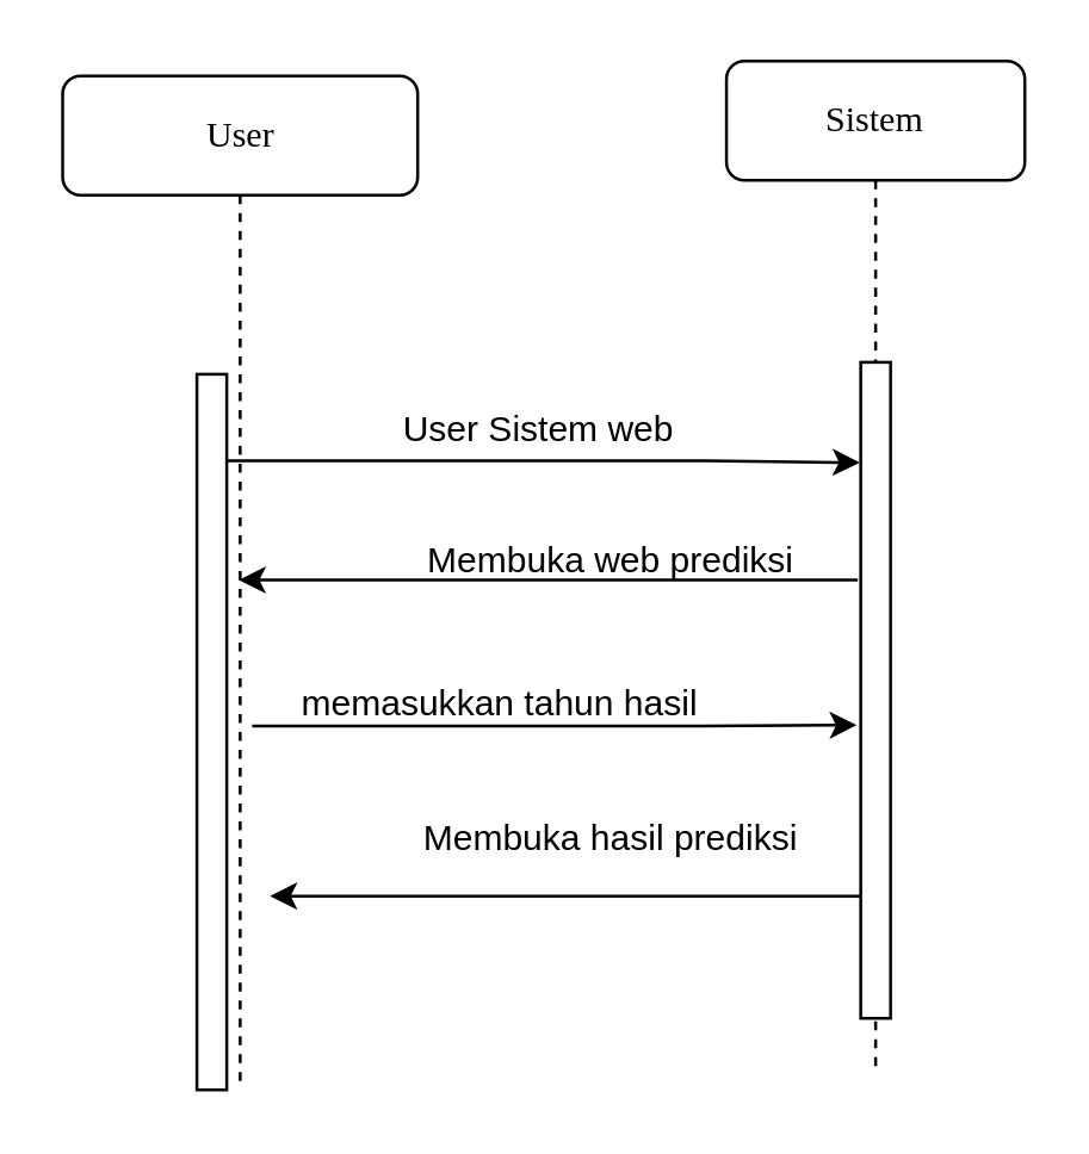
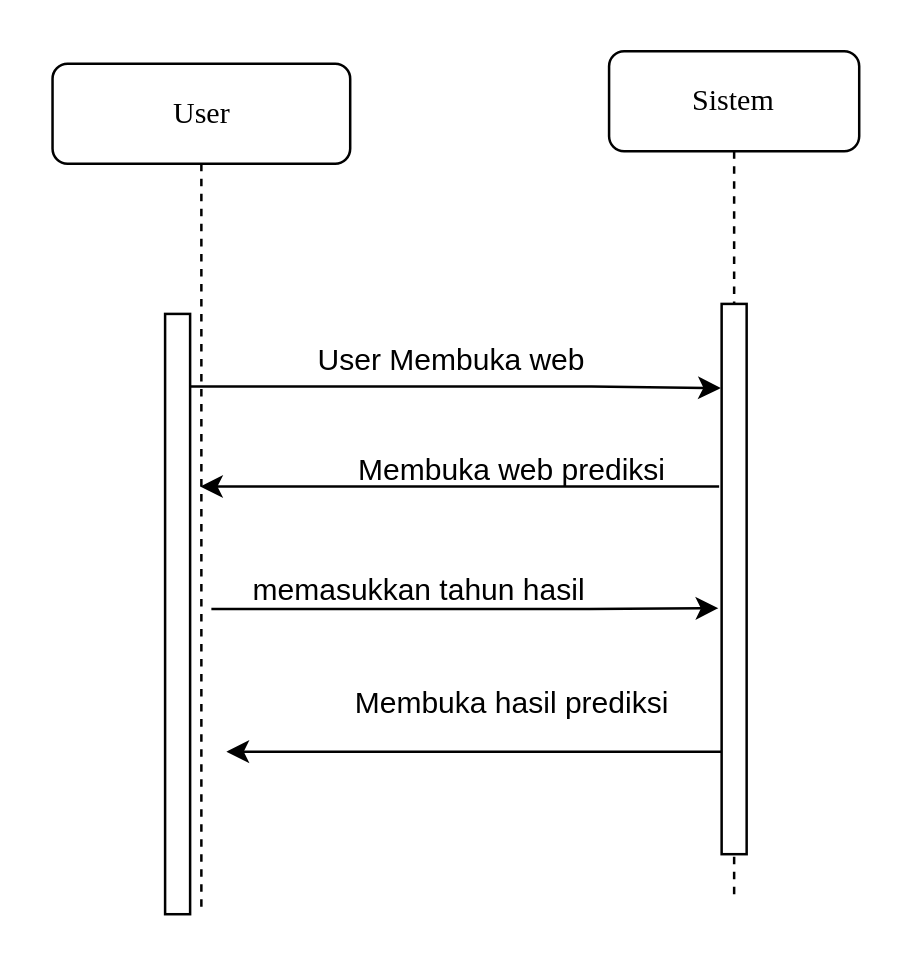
  <mxCell id="0" />
  <mxCell id="1" parent="0" />
  <mxCell id="2" value="&lt;div&gt;Sistem&lt;/div&gt;" style="shape=umlLifeline;perimeter=lifelinePerimeter;whiteSpace=wrap;html=1;container=1;collapsible=0;recursiveResize=0;outlineConnect=0;rounded=1;shadow=0;comic=0;labelBackgroundColor=none;strokeWidth=1;fontFamily=Verdana;fontSize=12;align=center;" parent="1" vertex="1"><mxGeometry x="243" y="20" width="100" height="340" as="geometry" /></mxCell>
  <mxCell id="3" value="" style="html=1;points=[];perimeter=orthogonalPerimeter;rounded=0;shadow=0;comic=0;labelBackgroundColor=none;strokeWidth=1;fontFamily=Verdana;fontSize=12;align=center;" parent="2" vertex="1"><mxGeometry x="45" y="101" width="10" height="220" as="geometry" /></mxCell>
  <mxCell id="4" value="User" style="shape=umlLifeline;perimeter=lifelinePerimeter;whiteSpace=wrap;html=1;container=1;collapsible=0;recursiveResize=0;outlineConnect=0;rounded=1;shadow=0;comic=0;labelBackgroundColor=none;strokeWidth=1;fontFamily=Verdana;fontSize=12;align=center;" parent="1" vertex="1"><mxGeometry x="20.5" y="25" width="119" height="340" as="geometry" /></mxCell>
  <mxCell id="5" value="" style="html=1;points=[];perimeter=orthogonalPerimeter;rounded=0;shadow=0;comic=0;labelBackgroundColor=none;strokeWidth=1;fontFamily=Verdana;fontSize=12;align=center;" parent="4" vertex="1"><mxGeometry x="45" y="100" width="10" height="240" as="geometry" /></mxCell>
  <mxCell id="6" value="" style="endArrow=classic;html=1;rounded=0;entryX=-0.033;entryY=0.153;entryDx=0;entryDy=0;entryPerimeter=0;" parent="1" source="5" target="3" edge="1"><mxGeometry width="50" height="50" relative="1" as="geometry"><mxPoint x="85" y="188" as="sourcePoint" /><mxPoint x="296" y="160" as="targetPoint" /><Array as="points"><mxPoint x="236" y="154" /></Array></mxGeometry></mxCell>
- <mxCell id="7" value="User Sistem web&amp;nbsp;" style="text;html=1;strokeColor=none;fillColor=none;align=center;verticalAlign=middle;whiteSpace=wrap;rounded=0;" parent="1" vertex="1"><mxGeometry x="89" y="129" width="186" height="30" as="geometry" /></mxCell>
+ <mxCell id="7" value="User Membuka web&amp;nbsp;" style="text;html=1;strokeColor=none;fillColor=none;align=center;verticalAlign=middle;whiteSpace=wrap;rounded=0;" parent="1" vertex="1"><mxGeometry x="89" y="129" width="186" height="30" as="geometry" /></mxCell>
  <mxCell id="8" value="" style="endArrow=classic;html=1;rounded=0;" parent="1" target="4" edge="1"><mxGeometry width="50" height="50" relative="1" as="geometry"><mxPoint x="287" y="194" as="sourcePoint" /><mxPoint x="306" y="169" as="targetPoint" /><Array as="points"><mxPoint x="280" y="194" /></Array></mxGeometry></mxCell>
  <mxCell id="9" value="Membuka web prediksi" style="text;html=1;align=center;verticalAlign=middle;resizable=0;points=[];autosize=1;strokeColor=none;fillColor=none;" parent="1" vertex="1"><mxGeometry x="124" y="175" width="159" height="26" as="geometry" /></mxCell>
  <mxCell id="10" value="memasukkan tahun hasil&amp;nbsp;" style="text;html=1;strokeColor=none;fillColor=none;align=center;verticalAlign=middle;whiteSpace=wrap;rounded=0;" parent="1" vertex="1"><mxGeometry x="76" y="221" width="186" height="30" as="geometry" /></mxCell>
  <mxCell id="11" value="" style="endArrow=classic;html=1;rounded=0;entryX=-0.033;entryY=0.153;entryDx=0;entryDy=0;entryPerimeter=0;" parent="1" edge="1"><mxGeometry width="50" height="50" relative="1" as="geometry"><mxPoint x="84" y="243" as="sourcePoint" /><mxPoint x="286.67" y="242.66" as="targetPoint" /><Array as="points"><mxPoint x="235" y="243" /></Array></mxGeometry></mxCell>
  <mxCell id="12" value="Membuka hasil prediksi" style="text;html=1;align=center;verticalAlign=middle;resizable=0;points=[];autosize=1;strokeColor=none;fillColor=none;" parent="1" vertex="1"><mxGeometry x="123" y="268" width="162" height="26" as="geometry" /></mxCell>
  <mxCell id="13" value="" style="endArrow=classic;html=1;rounded=0;" parent="1" edge="1"><mxGeometry width="50" height="50" relative="1" as="geometry"><mxPoint x="288" y="300" as="sourcePoint" /><mxPoint x="90" y="300" as="targetPoint" /><Array as="points"><mxPoint x="281" y="300" /></Array></mxGeometry></mxCell>
